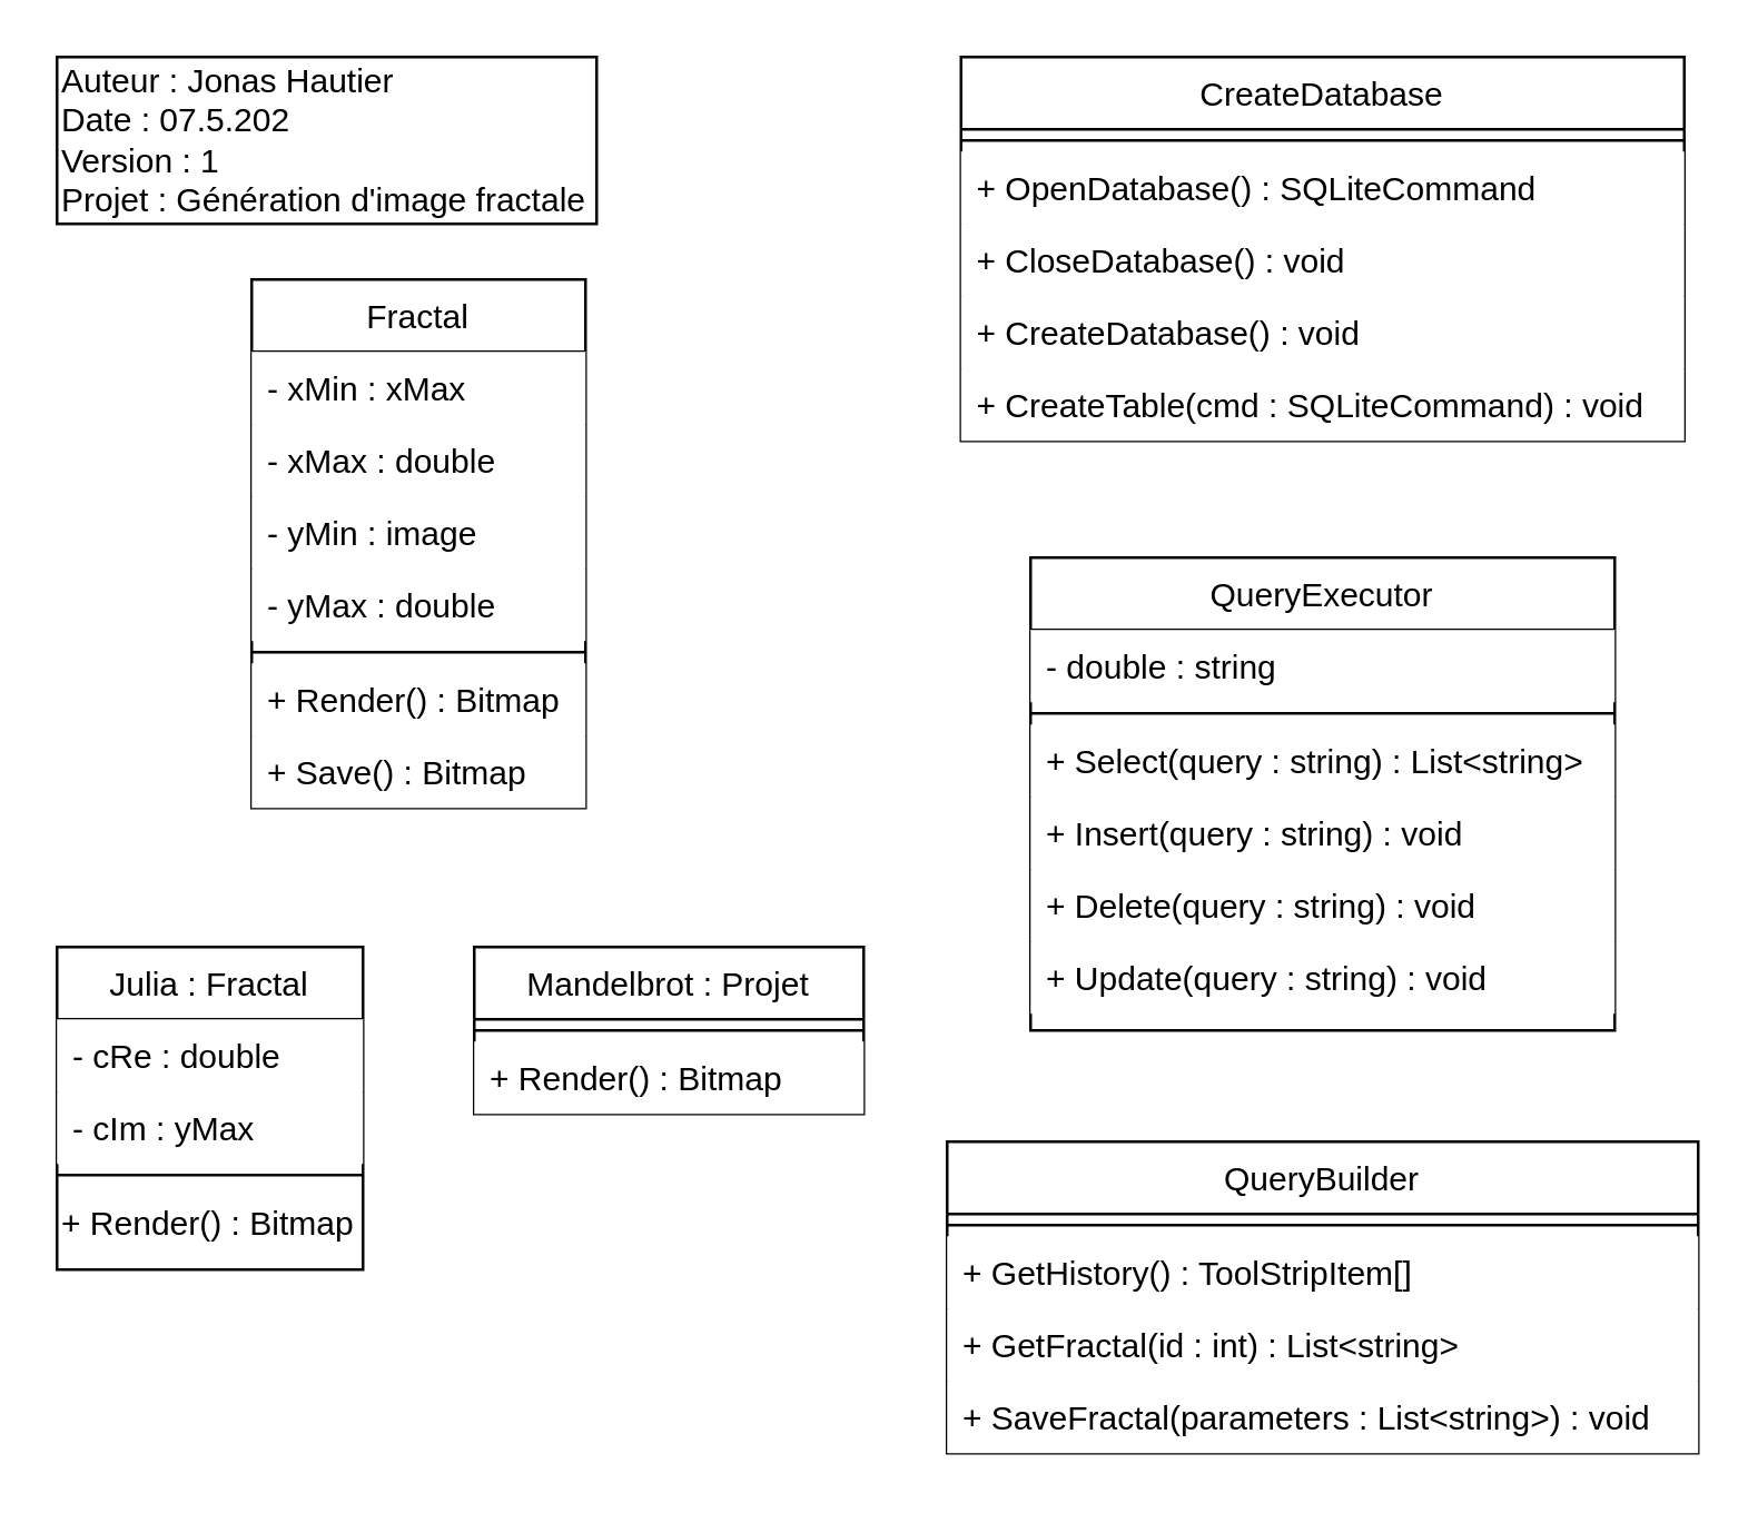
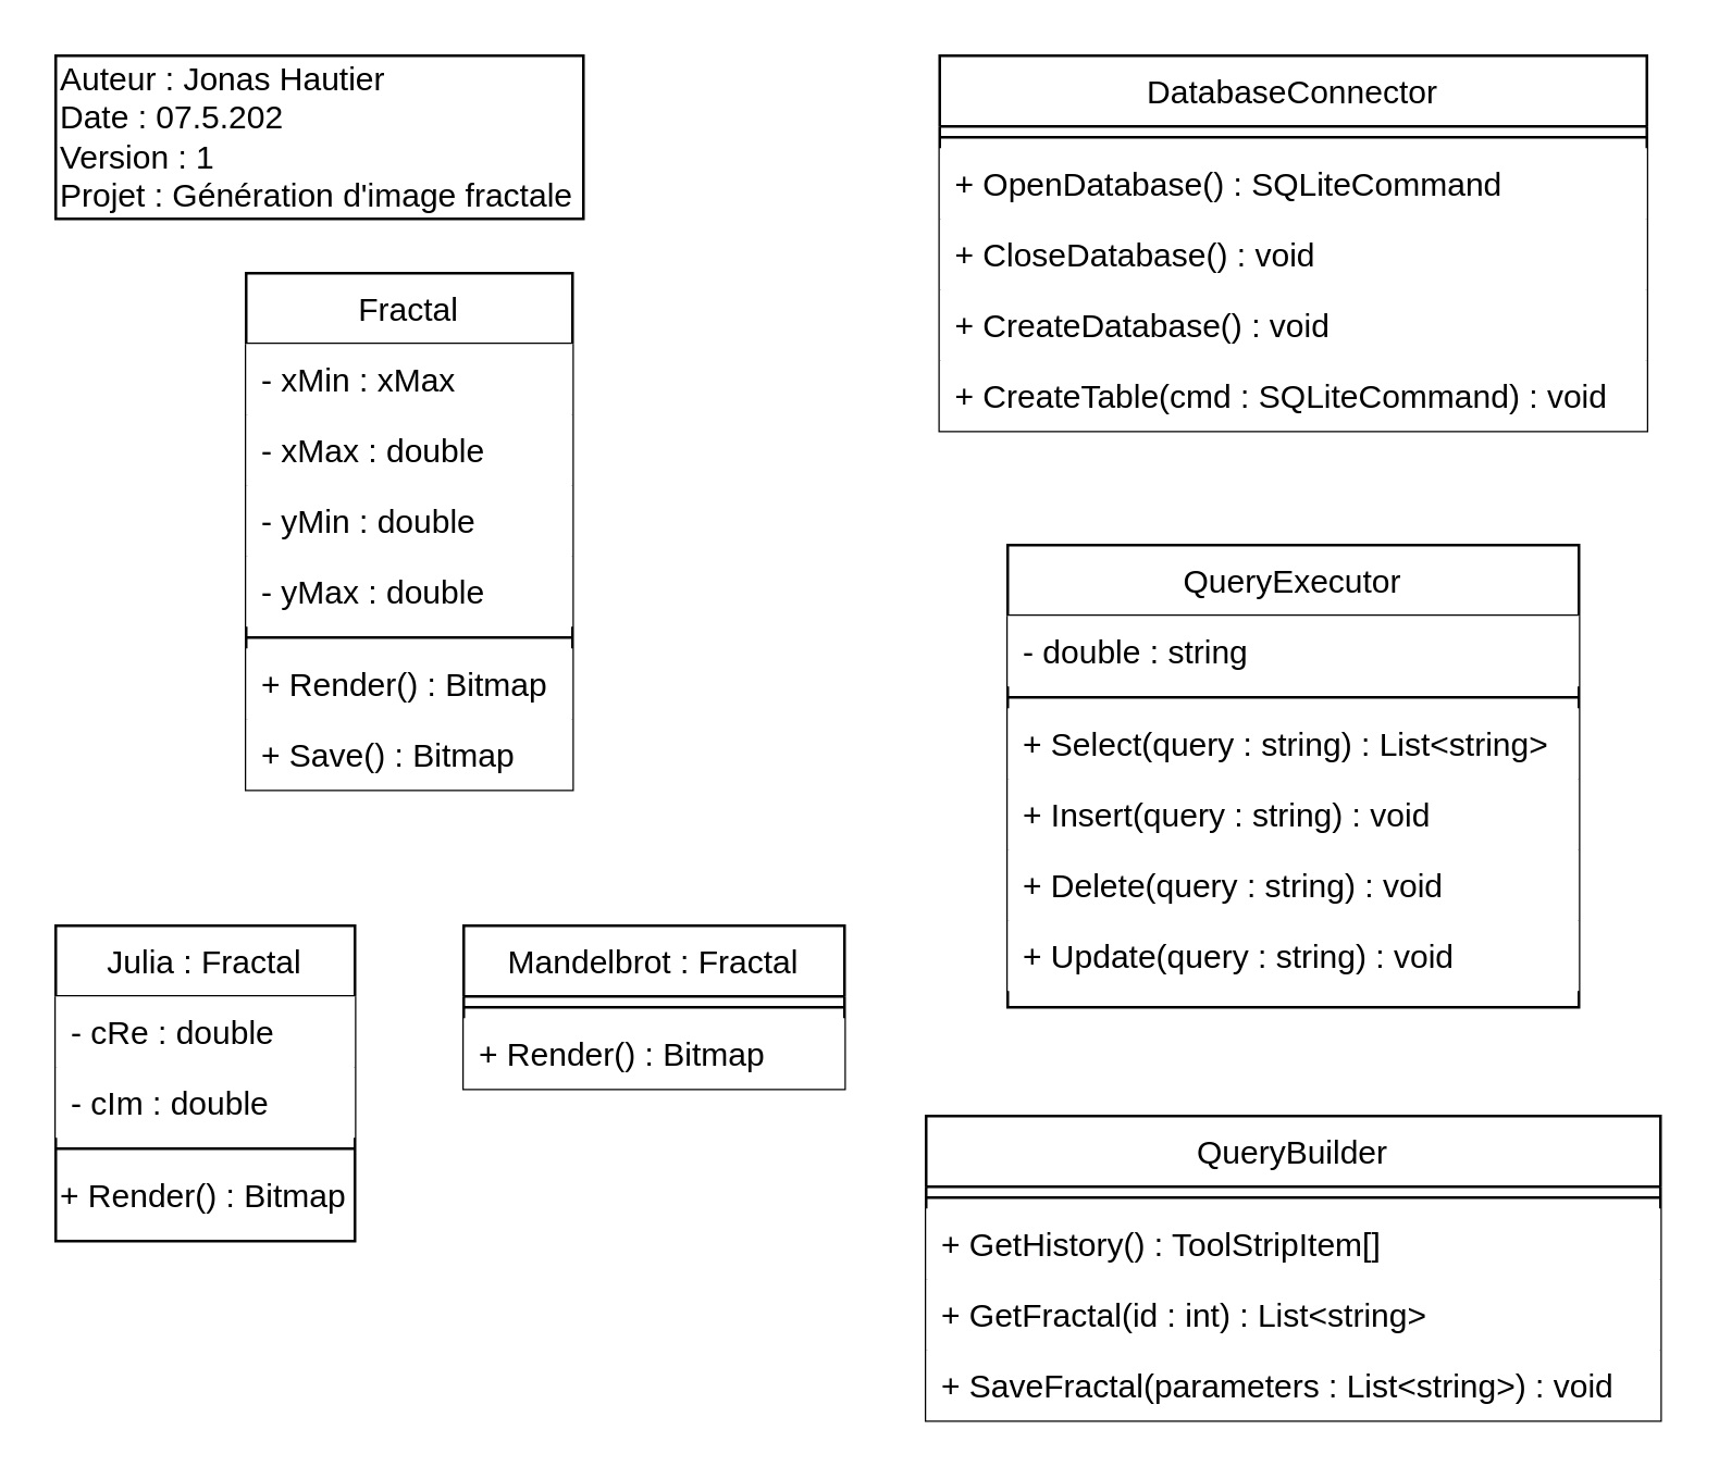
  <mxCell id="0" />
  <mxCell id="1" parent="0" />
- <mxCell id="2" value="CreateDatabase" style="swimlane;fontStyle=0;align=center;verticalAlign=top;childLayout=stackLayout;horizontal=1;startSize=26;horizontalStack=0;resizeParent=1;resizeLast=0;collapsible=1;marginBottom=0;rounded=0;shadow=0;strokeWidth=1;fillColor=#FFFFFF;swimlaneFillColor=#ffffff;" parent="1" vertex="1"><mxGeometry x="345" width="260" height="138" as="geometry" y="20"><mxRectangle x="340" y="380" width="170" height="26" as="alternateBounds" /></mxGeometry></mxCell>
+ <mxCell id="2" value="DatabaseConnector" style="swimlane;fontStyle=0;align=center;verticalAlign=top;childLayout=stackLayout;horizontal=1;startSize=26;horizontalStack=0;resizeParent=1;resizeLast=0;collapsible=1;marginBottom=0;rounded=0;shadow=0;strokeWidth=1;fillColor=#FFFFFF;swimlaneFillColor=#ffffff;" parent="1" vertex="1"><mxGeometry x="345" width="260" height="138" as="geometry" y="20"><mxRectangle x="340" y="380" width="170" height="26" as="alternateBounds" /></mxGeometry></mxCell>
  <mxCell id="3" value="" style="line;html=1;strokeWidth=1;align=left;verticalAlign=middle;spacingTop=-1;spacingLeft=3;spacingRight=3;rotatable=0;labelPosition=right;points=[];portConstraint=eastwest;fillColor=#FFFFFF;" parent="2" vertex="1"><mxGeometry y="26" width="260" height="8" as="geometry" /></mxCell>
  <mxCell id="4" value="+ OpenDatabase() : SQLiteCommand" style="text;align=left;verticalAlign=top;spacingLeft=4;spacingRight=4;overflow=hidden;rotatable=0;points=[[0,0.5],[1,0.5]];portConstraint=eastwest;fillColor=#FFFFFF;" parent="2" vertex="1"><mxGeometry y="34" width="260" height="26" as="geometry" /></mxCell>
  <mxCell id="5" value="+ CloseDatabase() : void" style="text;align=left;verticalAlign=top;spacingLeft=4;spacingRight=4;overflow=hidden;rotatable=0;points=[[0,0.5],[1,0.5]];portConstraint=eastwest;fillColor=#FFFFFF;" parent="2" vertex="1"><mxGeometry y="60" width="260" height="26" as="geometry" /></mxCell>
  <mxCell id="6" value="+ CreateDatabase() : void" style="text;align=left;verticalAlign=top;spacingLeft=4;spacingRight=4;overflow=hidden;rotatable=0;points=[[0,0.5],[1,0.5]];portConstraint=eastwest;fillColor=#FFFFFF;" parent="2" vertex="1"><mxGeometry y="86" width="260" height="26" as="geometry" /></mxCell>
  <mxCell id="7" value="+ CreateTable(cmd : SQLiteCommand) : void" style="text;align=left;verticalAlign=top;spacingLeft=4;spacingRight=4;overflow=hidden;rotatable=0;points=[[0,0.5],[1,0.5]];portConstraint=eastwest;fillColor=#FFFFFF;" parent="2" vertex="1"><mxGeometry y="112" width="260" height="26" as="geometry" /></mxCell>
  <mxCell id="8" value="Fractal" style="swimlane;fontStyle=0;align=center;verticalAlign=top;childLayout=stackLayout;horizontal=1;startSize=26;horizontalStack=0;resizeParent=1;resizeLast=0;collapsible=1;marginBottom=0;rounded=0;shadow=0;strokeWidth=1;fillColor=#FFFFFF;swimlaneFillColor=#ffffff;" parent="1" vertex="1"><mxGeometry x="90" y="100" width="120" height="190" as="geometry"><mxRectangle x="340" y="380" width="170" height="26" as="alternateBounds" /></mxGeometry></mxCell>
  <mxCell id="9" value="- xMin : xMax" style="text;align=left;verticalAlign=top;spacingLeft=4;spacingRight=4;overflow=hidden;rotatable=0;points=[[0,0.5],[1,0.5]];portConstraint=eastwest;fillColor=#FFFFFF;" parent="8" vertex="1"><mxGeometry y="26" width="120" height="26" as="geometry" /></mxCell>
  <mxCell id="10" value="- xMax : double" style="text;align=left;verticalAlign=top;spacingLeft=4;spacingRight=4;overflow=hidden;rotatable=0;points=[[0,0.5],[1,0.5]];portConstraint=eastwest;fillColor=#FFFFFF;" parent="8" vertex="1"><mxGeometry y="52" width="120" height="26" as="geometry" /></mxCell>
- <mxCell id="11" value="- yMin : image" style="text;align=left;verticalAlign=top;spacingLeft=4;spacingRight=4;overflow=hidden;rotatable=0;points=[[0,0.5],[1,0.5]];portConstraint=eastwest;fillColor=#FFFFFF;" parent="8" vertex="1"><mxGeometry y="78" width="120" height="26" as="geometry" /></mxCell>
+ <mxCell id="11" value="- yMin : double" style="text;align=left;verticalAlign=top;spacingLeft=4;spacingRight=4;overflow=hidden;rotatable=0;points=[[0,0.5],[1,0.5]];portConstraint=eastwest;fillColor=#FFFFFF;" parent="8" vertex="1"><mxGeometry y="78" width="120" height="26" as="geometry" /></mxCell>
  <mxCell id="12" value="- yMax : double" style="text;align=left;verticalAlign=top;spacingLeft=4;spacingRight=4;overflow=hidden;rotatable=0;points=[[0,0.5],[1,0.5]];portConstraint=eastwest;fillColor=#FFFFFF;" parent="8" vertex="1"><mxGeometry y="104" width="120" height="26" as="geometry" /></mxCell>
  <mxCell id="13" value="" style="line;html=1;strokeWidth=1;align=left;verticalAlign=middle;spacingTop=-1;spacingLeft=3;spacingRight=3;rotatable=0;labelPosition=right;points=[];portConstraint=eastwest;fillColor=#FFFFFF;" parent="8" vertex="1"><mxGeometry y="130" width="120" height="8" as="geometry" /></mxCell>
  <mxCell id="14" value="+ Render() : Bitmap" style="text;align=left;verticalAlign=top;spacingLeft=4;spacingRight=4;overflow=hidden;rotatable=0;points=[[0,0.5],[1,0.5]];portConstraint=eastwest;fillColor=#FFFFFF;" parent="8" vertex="1"><mxGeometry y="138" width="120" height="26" as="geometry" /></mxCell>
  <mxCell id="15" value="+ Save() : Bitmap" style="text;align=left;verticalAlign=top;spacingLeft=4;spacingRight=4;overflow=hidden;rotatable=0;points=[[0,0.5],[1,0.5]];portConstraint=eastwest;fillColor=#FFFFFF;" vertex="1" parent="8"><mxGeometry y="164" width="120" height="26" as="geometry" /></mxCell>
  <mxCell id="16" value="Julia : Fractal" style="swimlane;fontStyle=0;align=center;verticalAlign=top;childLayout=stackLayout;horizontal=1;startSize=26;horizontalStack=0;resizeParent=1;resizeLast=0;collapsible=1;marginBottom=0;rounded=0;shadow=0;strokeWidth=1;fillColor=#FFFFFF;swimlaneFillColor=#ffffff;" parent="1" vertex="1"><mxGeometry y="340" width="110" height="116" as="geometry" x="20"><mxRectangle x="340" y="380" width="170" height="26" as="alternateBounds" /></mxGeometry></mxCell>
  <mxCell id="17" value="- cRe : double" style="text;align=left;verticalAlign=top;spacingLeft=4;spacingRight=4;overflow=hidden;rotatable=0;points=[[0,0.5],[1,0.5]];portConstraint=eastwest;fillColor=#FFFFFF;" parent="16" vertex="1"><mxGeometry y="26" width="110" height="26" as="geometry" /></mxCell>
- <mxCell id="18" value="- cIm : yMax" style="text;align=left;verticalAlign=top;spacingLeft=4;spacingRight=4;overflow=hidden;rotatable=0;points=[[0,0.5],[1,0.5]];portConstraint=eastwest;fillColor=#FFFFFF;" parent="16" vertex="1"><mxGeometry y="52" width="110" height="26" as="geometry" /></mxCell>
+ <mxCell id="18" value="- cIm : double" style="text;align=left;verticalAlign=top;spacingLeft=4;spacingRight=4;overflow=hidden;rotatable=0;points=[[0,0.5],[1,0.5]];portConstraint=eastwest;fillColor=#FFFFFF;" parent="16" vertex="1"><mxGeometry y="52" width="110" height="26" as="geometry" /></mxCell>
  <mxCell id="19" value="" style="line;html=1;strokeWidth=1;align=left;verticalAlign=middle;spacingTop=-1;spacingLeft=3;spacingRight=3;rotatable=0;labelPosition=right;points=[];portConstraint=eastwest;fillColor=#FFFFFF;" parent="16" vertex="1"><mxGeometry y="78" width="110" height="8" as="geometry" /></mxCell>
  <mxCell id="20" value="+ Render() : Bitmap" style="text;whiteSpace=wrap;html=1;" parent="16" vertex="1"><mxGeometry y="86" width="110" height="30" as="geometry" /></mxCell>
  <mxCell id="21" value="QueryExecutor" style="swimlane;fontStyle=0;align=center;verticalAlign=top;childLayout=stackLayout;horizontal=1;startSize=26;horizontalStack=0;resizeParent=1;resizeLast=0;collapsible=1;marginBottom=0;rounded=0;shadow=0;strokeWidth=1;fillColor=#FFFFFF;swimlaneFillColor=#ffffff;" parent="1" vertex="1"><mxGeometry x="370" y="200" width="210" height="170" as="geometry"><mxRectangle x="340" y="380" width="170" height="26" as="alternateBounds" /></mxGeometry></mxCell>
  <mxCell id="22" value="- double : string" style="text;align=left;verticalAlign=top;spacingLeft=4;spacingRight=4;overflow=hidden;rotatable=0;points=[[0,0.5],[1,0.5]];portConstraint=eastwest;fillColor=#FFFFFF;" parent="21" vertex="1"><mxGeometry y="26" width="210" height="26" as="geometry" /></mxCell>
  <mxCell id="23" value="" style="line;html=1;strokeWidth=1;align=left;verticalAlign=middle;spacingTop=-1;spacingLeft=3;spacingRight=3;rotatable=0;labelPosition=right;points=[];portConstraint=eastwest;fillColor=#FFFFFF;" parent="21" vertex="1"><mxGeometry y="52" width="210" height="8" as="geometry" /></mxCell>
  <mxCell id="24" value="+ Select(query : string) : List&lt;string&gt; " style="text;align=left;verticalAlign=top;spacingLeft=4;spacingRight=4;overflow=hidden;rotatable=0;points=[[0,0.5],[1,0.5]];portConstraint=eastwest;fillColor=#FFFFFF;" parent="21" vertex="1"><mxGeometry y="60" width="210" height="26" as="geometry" /></mxCell>
  <mxCell id="25" value="+ Insert(query : string) : void" style="text;align=left;verticalAlign=top;spacingLeft=4;spacingRight=4;overflow=hidden;rotatable=0;points=[[0,0.5],[1,0.5]];portConstraint=eastwest;fillColor=#FFFFFF;" parent="21" vertex="1"><mxGeometry y="86" width="210" height="26" as="geometry" /></mxCell>
  <mxCell id="26" value="+ Delete(query : string) : void" style="text;align=left;verticalAlign=top;spacingLeft=4;spacingRight=4;overflow=hidden;rotatable=0;points=[[0,0.5],[1,0.5]];portConstraint=eastwest;fillColor=#FFFFFF;" parent="21" vertex="1"><mxGeometry y="112" width="210" height="26" as="geometry" /></mxCell>
  <mxCell id="27" value="+ Update(query : string) : void" style="text;align=left;verticalAlign=top;spacingLeft=4;spacingRight=4;overflow=hidden;rotatable=0;points=[[0,0.5],[1,0.5]];portConstraint=eastwest;fillColor=#FFFFFF;" parent="21" vertex="1"><mxGeometry y="138" width="210" height="26" as="geometry" /></mxCell>
  <mxCell id="28" value="QueryBuilder" style="swimlane;fontStyle=0;align=center;verticalAlign=top;childLayout=stackLayout;horizontal=1;startSize=26;horizontalStack=0;resizeParent=1;resizeLast=0;collapsible=1;marginBottom=0;rounded=0;shadow=0;strokeWidth=1;fillColor=#FFFFFF;swimlaneFillColor=#ffffff;" parent="1" vertex="1"><mxGeometry x="340" y="410" width="270" height="112" as="geometry"><mxRectangle x="340" y="380" width="170" height="26" as="alternateBounds" /></mxGeometry></mxCell>
  <mxCell id="29" value="" style="line;html=1;strokeWidth=1;align=left;verticalAlign=middle;spacingTop=-1;spacingLeft=3;spacingRight=3;rotatable=0;labelPosition=right;points=[];portConstraint=eastwest;fillColor=#FFFFFF;" parent="28" vertex="1"><mxGeometry y="26" width="270" height="8" as="geometry" /></mxCell>
  <mxCell id="30" value="+ GetHistory() : ToolStripItem[]" style="text;align=left;verticalAlign=top;spacingLeft=4;spacingRight=4;overflow=hidden;rotatable=0;points=[[0,0.5],[1,0.5]];portConstraint=eastwest;fillColor=#FFFFFF;" parent="28" vertex="1"><mxGeometry y="34" width="270" height="26" as="geometry" /></mxCell>
  <mxCell id="31" value="+ GetFractal(id : int) : List&lt;string&gt;" style="text;align=left;verticalAlign=top;spacingLeft=4;spacingRight=4;overflow=hidden;rotatable=0;points=[[0,0.5],[1,0.5]];portConstraint=eastwest;fillColor=#FFFFFF;" parent="28" vertex="1"><mxGeometry y="60" width="270" height="26" as="geometry" /></mxCell>
  <mxCell id="32" value="+ SaveFractal(parameters : List&lt;string&gt;) : void" style="text;align=left;verticalAlign=top;spacingLeft=4;spacingRight=4;overflow=hidden;rotatable=0;points=[[0,0.5],[1,0.5]];portConstraint=eastwest;fillColor=#FFFFFF;" parent="28" vertex="1"><mxGeometry y="86" width="270" height="26" as="geometry" /></mxCell>
- <mxCell id="33" value="Mandelbrot : Projet" style="swimlane;fontStyle=0;align=center;verticalAlign=top;childLayout=stackLayout;horizontal=1;startSize=26;horizontalStack=0;resizeParent=1;resizeLast=0;collapsible=1;marginBottom=0;rounded=0;shadow=0;strokeWidth=1;fillColor=#FFFFFF;swimlaneFillColor=#ffffff;" parent="1" vertex="1"><mxGeometry x="170" y="340" width="140" height="60" as="geometry"><mxRectangle x="340" y="380" width="170" height="26" as="alternateBounds" /></mxGeometry></mxCell>
+ <mxCell id="33" value="Mandelbrot : Fractal" style="swimlane;fontStyle=0;align=center;verticalAlign=top;childLayout=stackLayout;horizontal=1;startSize=26;horizontalStack=0;resizeParent=1;resizeLast=0;collapsible=1;marginBottom=0;rounded=0;shadow=0;strokeWidth=1;fillColor=#FFFFFF;swimlaneFillColor=#ffffff;" parent="1" vertex="1"><mxGeometry x="170" y="340" width="140" height="60" as="geometry"><mxRectangle x="340" y="380" width="170" height="26" as="alternateBounds" /></mxGeometry></mxCell>
  <mxCell id="34" value="" style="line;html=1;strokeWidth=1;align=left;verticalAlign=middle;spacingTop=-1;spacingLeft=3;spacingRight=3;rotatable=0;labelPosition=right;points=[];portConstraint=eastwest;fillColor=#FFFFFF;" parent="33" vertex="1"><mxGeometry y="26" width="140" height="8" as="geometry" /></mxCell>
  <mxCell id="35" value="+ Render() : Bitmap" style="text;align=left;verticalAlign=top;spacingLeft=4;spacingRight=4;overflow=hidden;rotatable=0;points=[[0,0.5],[1,0.5]];portConstraint=eastwest;fillColor=#FFFFFF;" parent="33" vertex="1"><mxGeometry y="34" width="140" height="26" as="geometry" /></mxCell>
  <mxCell id="36" value="&lt;div&gt;Auteur : Jonas Hautier&lt;/div&gt;&lt;div&gt;Date : 07.5.202&lt;/div&gt;&lt;div&gt;Version : 1&lt;/div&gt;&lt;div&gt;Projet :&amp;nbsp;Génération d'image fractale&lt;br&gt;&lt;/div&gt;" style="rounded=0;whiteSpace=wrap;html=1;align=left;" parent="1" vertex="1"><mxGeometry width="194" height="60" as="geometry" x="20" y="20" /></mxCell>
